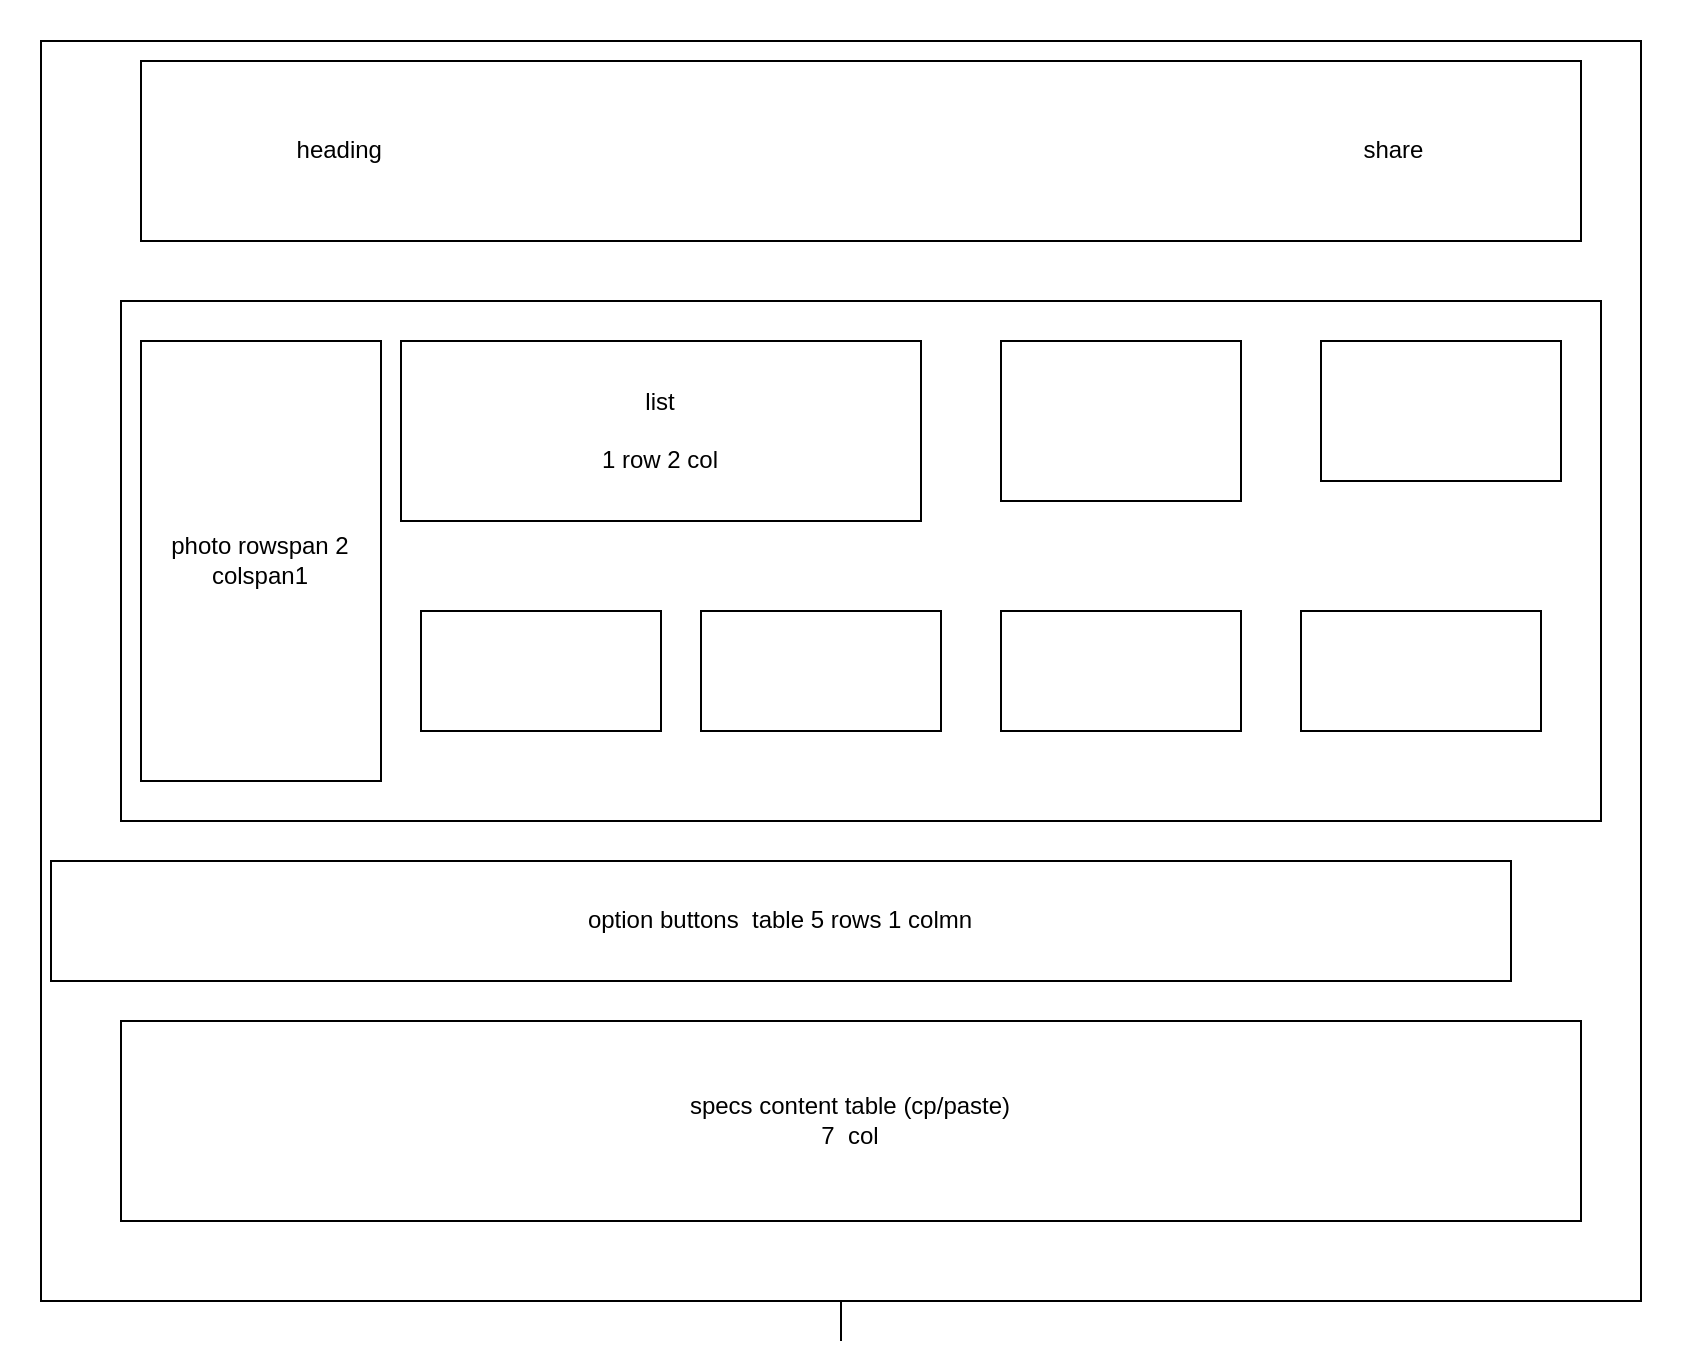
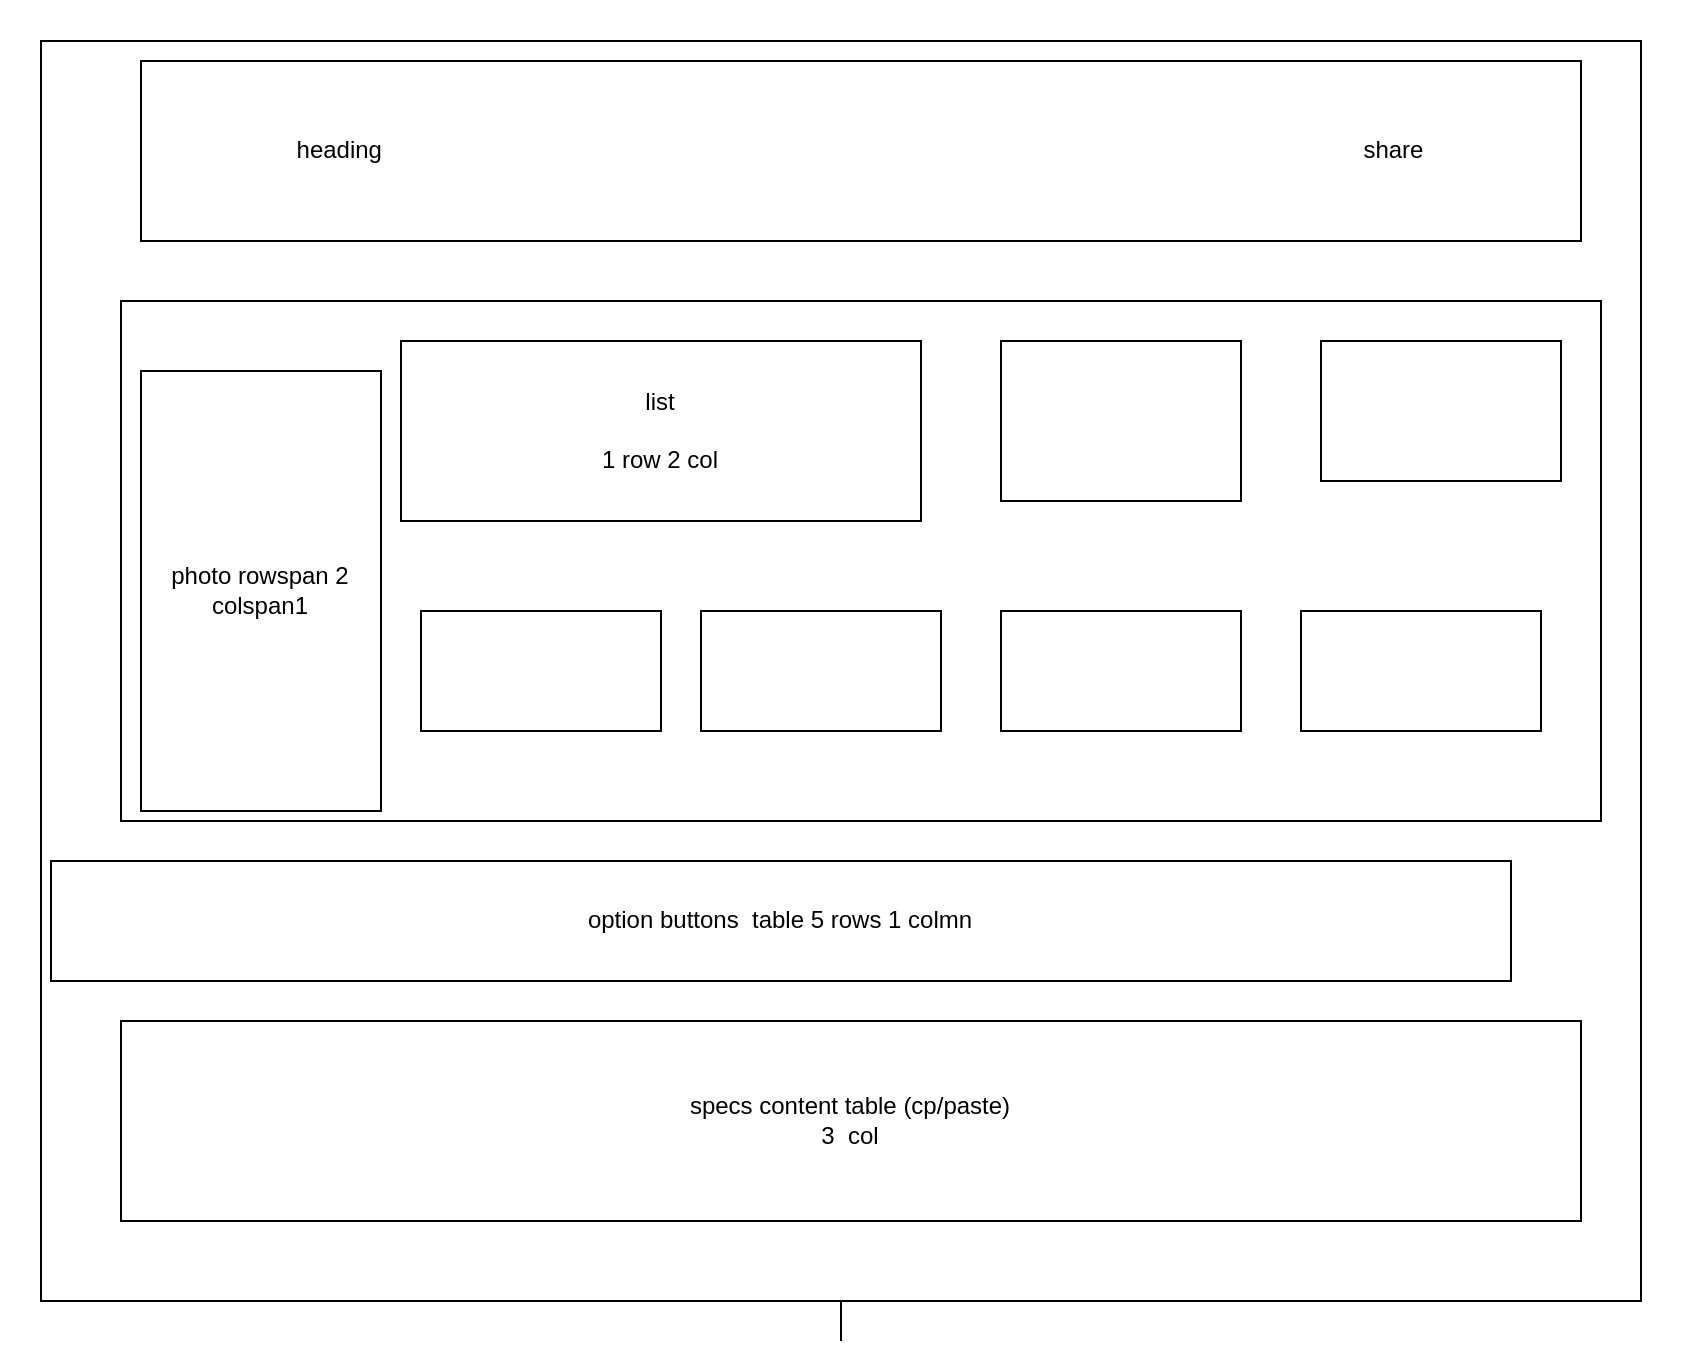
  <mxCell id="0" />
  <mxCell id="1" parent="0" />
  <mxCell id="2" style="edgeStyle=orthogonalEdgeStyle;rounded=0;orthogonalLoop=1;jettySize=auto;html=1;exitX=0.5;exitY=1;exitDx=0;exitDy=0;" parent="1" source="3" edge="1"><mxGeometry relative="1" as="geometry"><mxPoint x="420" y="600" as="targetPoint" /></mxGeometry></mxCell>
  <mxCell id="3" value="" style="rounded=0;whiteSpace=wrap;html=1;" parent="1" vertex="1"><mxGeometry x="20" y="20" width="800" height="630" as="geometry" /></mxCell>
  <mxCell id="4" value="heading&amp;nbsp; &amp;nbsp; &amp;nbsp; &amp;nbsp; &amp;nbsp; &amp;nbsp; &amp;nbsp; &amp;nbsp;&amp;nbsp;&lt;span style=&quot;white-space: pre;&quot;&gt;&#09;&lt;/span&gt;&lt;span style=&quot;white-space: pre;&quot;&gt;&#09;&lt;/span&gt;&lt;span style=&quot;white-space: pre;&quot;&gt;&#09;&lt;/span&gt;&lt;span style=&quot;white-space: pre;&quot;&gt;&#09;&lt;/span&gt;&lt;span style=&quot;white-space: pre;&quot;&gt;&#09;&lt;/span&gt;&lt;span style=&quot;white-space: pre;&quot;&gt;&#09;&lt;/span&gt;&lt;span style=&quot;white-space: pre;&quot;&gt;&#09;&lt;/span&gt;&lt;span style=&quot;white-space: pre;&quot;&gt;&#09;&lt;/span&gt;&lt;span style=&quot;white-space: pre;&quot;&gt;&#09;&lt;/span&gt;&lt;span style=&quot;white-space: pre;&quot;&gt;&#09;&lt;/span&gt;&lt;span style=&quot;white-space: pre;&quot;&gt;&#09;&lt;/span&gt;&lt;span style=&quot;white-space: pre;&quot;&gt;&#09;&lt;/span&gt;&lt;span style=&quot;white-space: pre;&quot;&gt;&#09;&lt;/span&gt;&lt;span style=&quot;white-space: pre;&quot;&gt;&#09;&lt;/span&gt;&lt;span style=&quot;white-space: pre;&quot;&gt;&#09;&lt;/span&gt;&lt;span style=&quot;white-space: pre;&quot;&gt;&#09;&lt;/span&gt;&lt;span style=&quot;white-space: pre;&quot;&gt;&#09;&lt;/span&gt;share" style="rounded=0;whiteSpace=wrap;html=1;" parent="1" vertex="1"><mxGeometry x="70" y="30" width="720" height="90" as="geometry" /></mxCell>
  <mxCell id="5" value="" style="rounded=0;whiteSpace=wrap;html=1;" parent="1" vertex="1"><mxGeometry x="60" y="150" width="740" height="260" as="geometry" /></mxCell>
  <mxCell id="6" value="option buttons&amp;nbsp; table 5 rows 1 colmn" style="rounded=0;whiteSpace=wrap;html=1;" parent="1" vertex="1"><mxGeometry x="25" y="430" width="730" height="60" as="geometry" /></mxCell>
- <mxCell id="7" value="specs content table (cp/paste)&lt;br&gt;7&amp;nbsp; col" style="rounded=0;whiteSpace=wrap;html=1;" parent="1" vertex="1"><mxGeometry x="60" y="510" width="730" height="100" as="geometry" /></mxCell>
+ <mxCell id="7" value="specs content table (cp/paste)&lt;br&gt;3&amp;nbsp; col" style="rounded=0;whiteSpace=wrap;html=1;" parent="1" vertex="1"><mxGeometry x="60" y="510" width="730" height="100" as="geometry" /></mxCell>
  <mxCell id="8" value="list&lt;br&gt;&amp;nbsp;&lt;br&gt;1 row 2 col" style="rounded=0;whiteSpace=wrap;html=1;" parent="1" vertex="1"><mxGeometry x="200" y="170" width="260" height="90" as="geometry" /></mxCell>
- <mxCell id="9" value="photo rowspan 2&lt;br&gt;colspan1" style="rounded=0;whiteSpace=wrap;html=1;" parent="1" vertex="1"><mxGeometry x="70" y="170" width="120" height="220" as="geometry" /></mxCell>
+ <mxCell id="9" value="photo rowspan 2&lt;br&gt;colspan1" style="rounded=0;whiteSpace=wrap;html=1;" parent="1" vertex="1"><mxGeometry x="70" y="185" width="120" height="220" as="geometry" /></mxCell>
  <mxCell id="10" value="" style="rounded=0;whiteSpace=wrap;html=1;" parent="1" vertex="1"><mxGeometry x="210" y="305" width="120" height="60" as="geometry" /></mxCell>
  <mxCell id="11" value="" style="rounded=0;whiteSpace=wrap;html=1;" parent="1" vertex="1"><mxGeometry x="350" y="305" width="120" height="60" as="geometry" /></mxCell>
  <mxCell id="12" value="" style="rounded=0;whiteSpace=wrap;html=1;" parent="1" vertex="1"><mxGeometry x="500" y="305" width="120" height="60" as="geometry" /></mxCell>
  <mxCell id="13" value="" style="rounded=0;whiteSpace=wrap;html=1;" parent="1" vertex="1"><mxGeometry x="650" y="305" width="120" height="60" as="geometry" /></mxCell>
  <mxCell id="14" value="" style="rounded=0;whiteSpace=wrap;html=1;" parent="1" vertex="1"><mxGeometry x="500" y="170" width="120" height="80" as="geometry" /></mxCell>
  <mxCell id="15" value="" style="rounded=0;whiteSpace=wrap;html=1;" parent="1" vertex="1"><mxGeometry x="660" y="170" width="120" height="70" as="geometry" /></mxCell>
